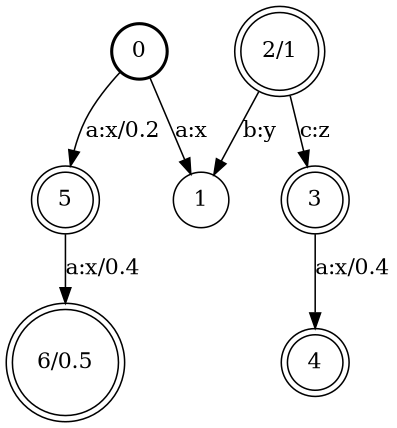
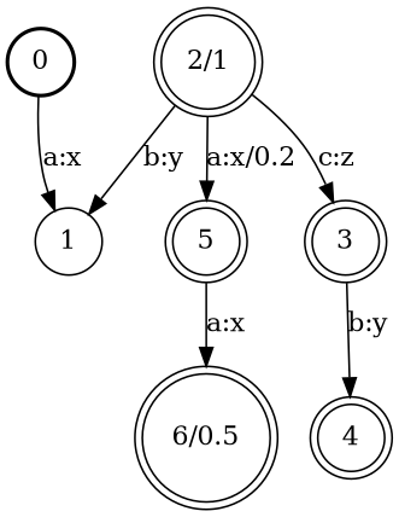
  digraph {
    nodesep=0.25
    rankdir=TB
    ranksep=0.4
    node [fontsize=14 shape=doublecircle style=solid]
    edge [fontsize=14]
    n1 [label=0 shape=circle style=bold]
    n2 [label=1 shape=circle]
    n3 [label="2/1"]
    n4 [label=5]
    n5 [label=3]
    n6 [label="6/0.5"]
    n7 [label=4]
    n1 -> n2 [label="a:x"]
    n3 -> n2 [label="b:y"]
-   n1 -> n4 [label="a:x/0.2"]
+   n3 -> n4 [label="a:x/0.2"]
    n3 -> n5 [label="c:z"]
-   n4 -> n6 [label="a:x/0.4"]
-   n5 -> n7 [label="a:x/0.4"]
+   n4 -> n6 [label="a:x"]
+   n5 -> n7 [label="b:y"]
  }
